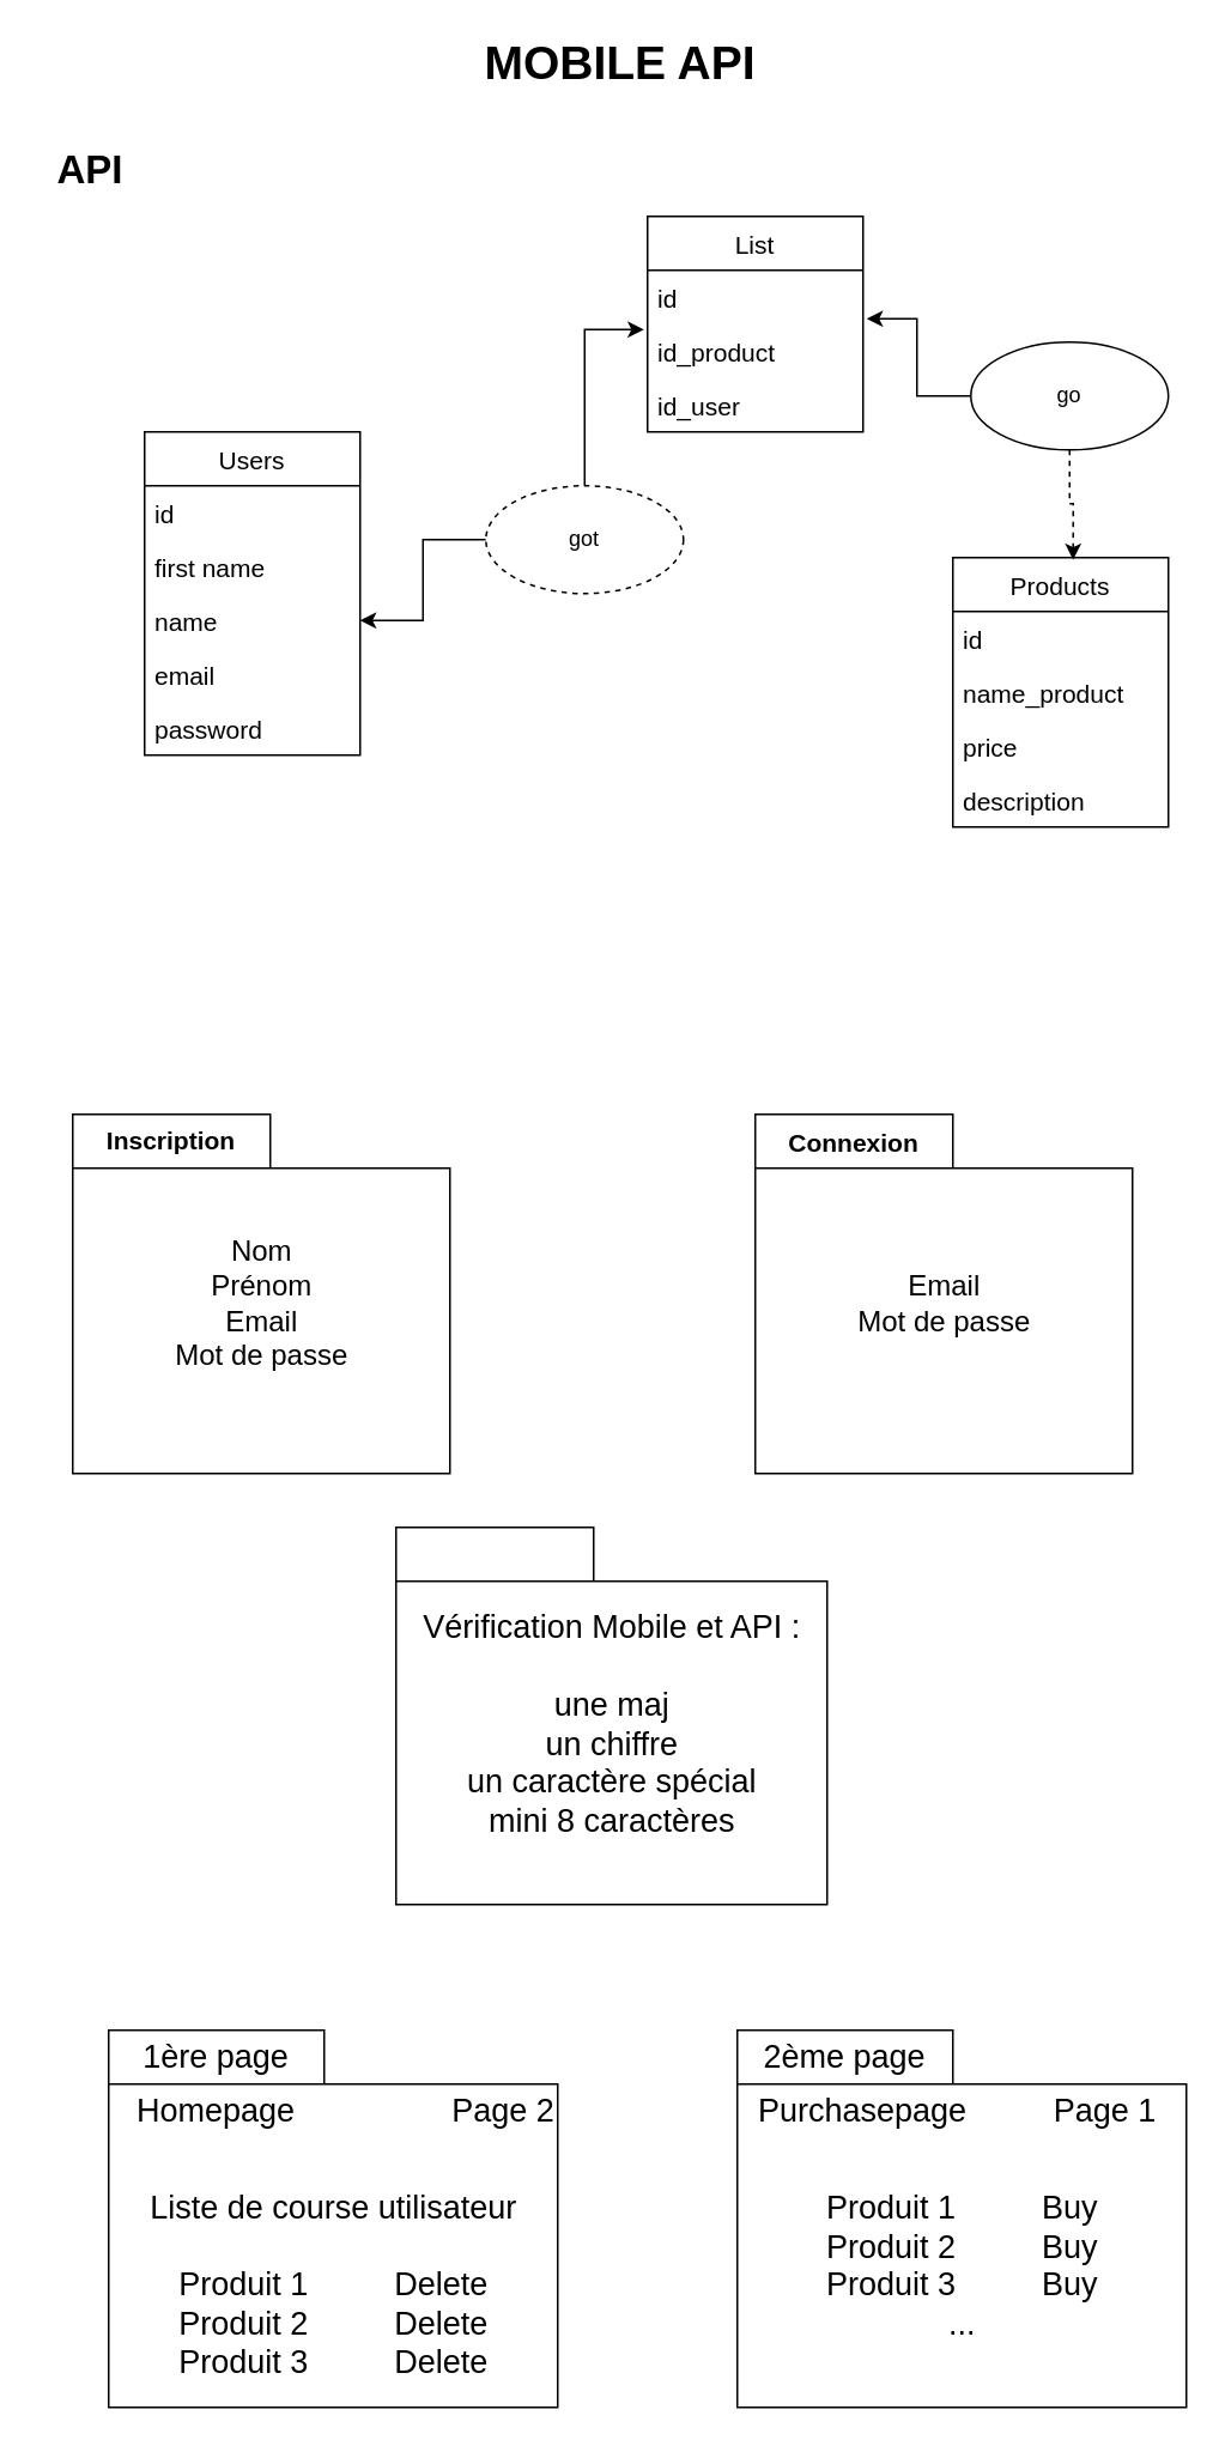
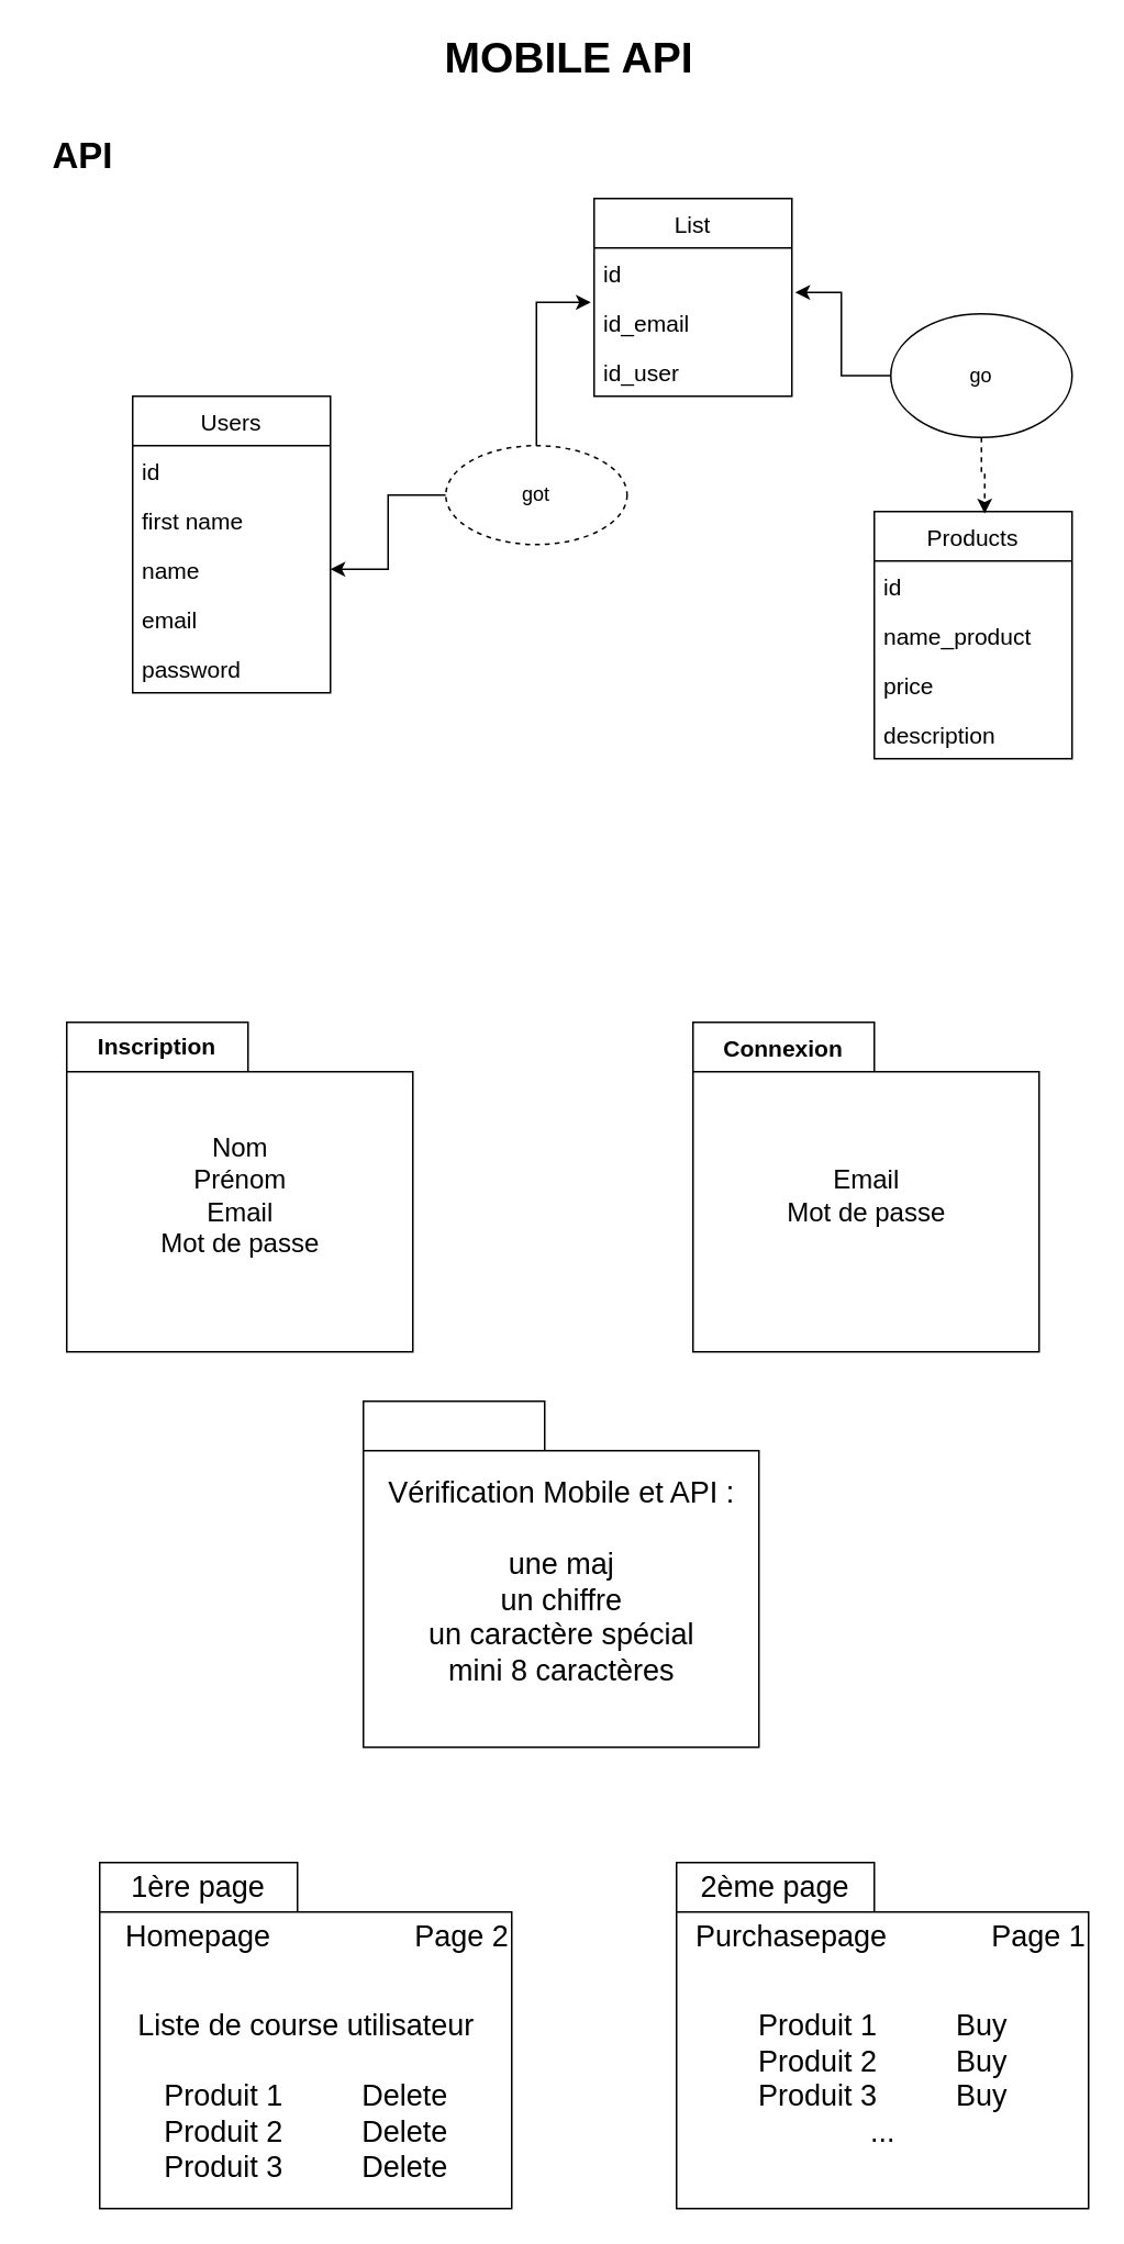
  <mxCell id="0" />
  <mxCell id="1" parent="0" />
  <mxCell id="2" value="&lt;b&gt;&lt;font style=&quot;font-size: 26px;&quot;&gt;MOBILE API&lt;/font&gt;&lt;/b&gt;" style="text;html=1;strokeColor=none;fillColor=none;align=center;verticalAlign=middle;whiteSpace=wrap;rounded=0;" parent="1" vertex="1"><mxGeometry x="260" y="20" width="170" height="30" as="geometry" /></mxCell>
  <mxCell id="3" value="&lt;font style=&quot;&quot;&gt;&lt;b style=&quot;&quot;&gt;&lt;font style=&quot;font-size: 22px;&quot;&gt;API&lt;/font&gt;&lt;/b&gt;&lt;br&gt;&lt;/font&gt;" style="text;html=1;strokeColor=none;fillColor=none;align=center;verticalAlign=middle;whiteSpace=wrap;rounded=0;fontSize=20;" parent="1" vertex="1"><mxGeometry x="20" y="80" width="60" height="30" as="geometry" /></mxCell>
  <mxCell id="4" value="Users" style="swimlane;fontStyle=0;childLayout=stackLayout;horizontal=1;startSize=30;horizontalStack=0;resizeParent=1;resizeParentMax=0;resizeLast=0;collapsible=1;marginBottom=0;fontSize=14;" parent="1" vertex="1"><mxGeometry x="80" y="240" width="120" height="180" as="geometry"><mxRectangle x="170" y="230" width="80" height="30" as="alternateBounds" /></mxGeometry></mxCell>
  <mxCell id="5" value="id" style="text;strokeColor=none;fillColor=none;align=left;verticalAlign=middle;spacingLeft=4;spacingRight=4;overflow=hidden;points=[[0,0.5],[1,0.5]];portConstraint=eastwest;rotatable=0;fontSize=14;" parent="4" vertex="1"><mxGeometry y="30" width="120" height="30" as="geometry" /></mxCell>
  <mxCell id="6" value="first name" style="text;strokeColor=none;fillColor=none;align=left;verticalAlign=middle;spacingLeft=4;spacingRight=4;overflow=hidden;points=[[0,0.5],[1,0.5]];portConstraint=eastwest;rotatable=0;fontSize=14;" parent="4" vertex="1"><mxGeometry y="60" width="120" height="30" as="geometry" /></mxCell>
  <mxCell id="7" value="name" style="text;strokeColor=none;fillColor=none;align=left;verticalAlign=middle;spacingLeft=4;spacingRight=4;overflow=hidden;points=[[0,0.5],[1,0.5]];portConstraint=eastwest;rotatable=0;fontSize=14;" parent="4" vertex="1"><mxGeometry y="90" width="120" height="30" as="geometry" /></mxCell>
  <mxCell id="8" value="email" style="text;strokeColor=none;fillColor=none;align=left;verticalAlign=middle;spacingLeft=4;spacingRight=4;overflow=hidden;points=[[0,0.5],[1,0.5]];portConstraint=eastwest;rotatable=0;fontSize=14;" parent="4" vertex="1"><mxGeometry y="120" width="120" height="30" as="geometry" /></mxCell>
  <mxCell id="9" value="password" style="text;strokeColor=none;fillColor=none;align=left;verticalAlign=middle;spacingLeft=4;spacingRight=4;overflow=hidden;points=[[0,0.5],[1,0.5]];portConstraint=eastwest;rotatable=0;fontSize=14;" parent="4" vertex="1"><mxGeometry y="150" width="120" height="30" as="geometry" /></mxCell>
  <mxCell id="10" value="&lt;span style=&quot;font-weight: normal; font-size: 16px;&quot;&gt;Nom&lt;br&gt;Prénom&lt;br&gt;Email&lt;br&gt;Mot de passe&lt;/span&gt;" style="shape=folder;fontStyle=1;spacingTop=10;tabWidth=110;tabHeight=30;tabPosition=left;html=1;fontSize=14;" parent="1" vertex="1"><mxGeometry x="40" y="620" width="210" height="200" as="geometry" /></mxCell>
  <mxCell id="11" value="&lt;b&gt;Inscription&lt;/b&gt;" style="text;html=1;strokeColor=none;fillColor=none;align=center;verticalAlign=middle;whiteSpace=wrap;rounded=0;fontSize=14;" parent="1" vertex="1"><mxGeometry x="40" y="620" width="110" height="30" as="geometry" /></mxCell>
  <mxCell id="12" value="&lt;span style=&quot;font-weight: normal; font-size: 16px;&quot;&gt;Email&lt;br&gt;Mot de passe&lt;/span&gt;" style="shape=folder;fontStyle=1;spacingTop=10;tabWidth=110;tabHeight=30;tabPosition=left;html=1;fontSize=14;" parent="1" vertex="1"><mxGeometry x="420" y="620" width="210" height="200" as="geometry" /></mxCell>
  <mxCell id="13" value="&lt;font style=&quot;font-size: 14px;&quot;&gt;&lt;b&gt;Connexion&lt;/b&gt;&lt;/font&gt;" style="text;html=1;strokeColor=none;fillColor=none;align=center;verticalAlign=middle;whiteSpace=wrap;rounded=0;fontSize=16;" parent="1" vertex="1"><mxGeometry x="420" y="620" width="110" height="30" as="geometry" /></mxCell>
  <mxCell id="14" value="&lt;font style=&quot;font-size: 18px; font-weight: normal;&quot;&gt;Vérification Mobile et API :&lt;br&gt;&lt;br&gt;une maj&lt;br&gt;un chiffre&lt;br&gt;un caractère spécial&lt;br&gt;mini 8 caractères&lt;/font&gt;" style="shape=folder;fontStyle=1;spacingTop=10;tabWidth=110;tabHeight=30;tabPosition=left;html=1;fontSize=14;" parent="1" vertex="1"><mxGeometry x="220" y="850" width="240" height="210" as="geometry" /></mxCell>
  <mxCell id="15" value="&lt;span style=&quot;font-size: 18px; font-weight: 400;&quot;&gt;&lt;br&gt;&lt;br&gt;&lt;br&gt;Liste de course utilisateur&lt;br&gt;&lt;br&gt;Produit 1&amp;nbsp;&lt;span style=&quot;white-space: pre;&quot;&gt;&#09;&lt;/span&gt;&lt;span style=&quot;white-space: pre;&quot;&gt;&#09;&lt;/span&gt;Delete&lt;br&gt;Produit 2&amp;nbsp;&lt;span style=&quot;white-space: pre;&quot;&gt;&#09;&lt;/span&gt;&lt;span style=&quot;white-space: pre;&quot;&gt;&#09;&lt;/span&gt;Delete&lt;br&gt;Produit 3&amp;nbsp;&lt;span style=&quot;white-space: pre;&quot;&gt;&#09;&lt;/span&gt;&lt;span style=&quot;white-space: pre;&quot;&gt;&#09;&lt;/span&gt;Delete&lt;br&gt;&lt;/span&gt;" style="shape=folder;fontStyle=1;spacingTop=10;tabWidth=120;tabHeight=30;tabPosition=left;html=1;fontSize=14;" parent="1" vertex="1"><mxGeometry x="60" y="1130" width="250" height="210" as="geometry" /></mxCell>
  <mxCell id="16" value="1ère page" style="text;html=1;strokeColor=none;fillColor=none;align=center;verticalAlign=middle;whiteSpace=wrap;rounded=0;fontSize=18;" parent="1" vertex="1"><mxGeometry x="60" y="1130" width="120" height="30" as="geometry" /></mxCell>
  <mxCell id="17" value="&lt;span style=&quot;font-size: 18px; font-weight: 400;&quot;&gt;&lt;br&gt;&lt;br&gt;Produit 1&lt;span style=&quot;white-space: pre;&quot;&gt;&#09;&lt;/span&gt;&lt;span style=&quot;white-space: pre;&quot;&gt;&#09;&lt;/span&gt;Buy&lt;br&gt;Produit 2&lt;span style=&quot;white-space: pre;&quot;&gt;&#09;&lt;/span&gt;&lt;span style=&quot;white-space: pre;&quot;&gt;&#09;&lt;/span&gt;Buy&lt;br&gt;Produit 3&lt;span style=&quot;white-space: pre;&quot;&gt;&#09;&lt;/span&gt;&lt;span style=&quot;white-space: pre;&quot;&gt;&#09;&lt;/span&gt;Buy&lt;br&gt;...&lt;br&gt;&lt;/span&gt;" style="shape=folder;fontStyle=1;spacingTop=10;tabWidth=120;tabHeight=30;tabPosition=left;html=1;fontSize=14;" parent="1" vertex="1"><mxGeometry x="410" y="1130" width="250" height="210" as="geometry" /></mxCell>
  <mxCell id="18" value="2ème page" style="text;html=1;strokeColor=none;fillColor=none;align=center;verticalAlign=middle;whiteSpace=wrap;rounded=0;fontSize=18;" parent="1" vertex="1"><mxGeometry x="410" y="1130" width="120" height="30" as="geometry" /></mxCell>
  <mxCell id="19" value="Homepage" style="text;html=1;strokeColor=none;fillColor=none;align=center;verticalAlign=middle;whiteSpace=wrap;rounded=0;fontSize=18;" parent="1" vertex="1"><mxGeometry x="60" y="1160" width="120" height="30" as="geometry" /></mxCell>
  <mxCell id="20" value="Page 2" style="text;html=1;strokeColor=none;fillColor=none;align=center;verticalAlign=middle;whiteSpace=wrap;rounded=0;fontSize=18;" parent="1" vertex="1"><mxGeometry x="250" y="1160" width="60" height="30" as="geometry" /></mxCell>
- <mxCell id="21" value="Page 1" style="text;html=1;strokeColor=none;fillColor=none;align=center;verticalAlign=middle;whiteSpace=wrap;rounded=0;fontSize=18;" parent="1" vertex="1"><mxGeometry x="585" y="1160" width="60" height="30" as="geometry" /></mxCell>
+ <mxCell id="21" value="Page 1" style="text;html=1;strokeColor=none;fillColor=none;align=center;verticalAlign=middle;whiteSpace=wrap;rounded=0;fontSize=18;" parent="1" vertex="1"><mxGeometry x="600" y="1160" width="60" height="30" as="geometry" /></mxCell>
  <mxCell id="22" value="Purchasepage" style="text;html=1;strokeColor=none;fillColor=none;align=center;verticalAlign=middle;whiteSpace=wrap;rounded=0;fontSize=18;" parent="1" vertex="1"><mxGeometry x="410" y="1160" width="140" height="30" as="geometry" /></mxCell>
  <mxCell id="23" value="Products" style="swimlane;fontStyle=0;childLayout=stackLayout;horizontal=1;startSize=30;horizontalStack=0;resizeParent=1;resizeParentMax=0;resizeLast=0;collapsible=1;marginBottom=0;fontSize=14;" parent="1" vertex="1"><mxGeometry x="530" y="310" width="120" height="150" as="geometry"><mxRectangle x="170" y="230" width="80" height="30" as="alternateBounds" /></mxGeometry></mxCell>
  <mxCell id="24" value="id" style="text;strokeColor=none;fillColor=none;align=left;verticalAlign=middle;spacingLeft=4;spacingRight=4;overflow=hidden;points=[[0,0.5],[1,0.5]];portConstraint=eastwest;rotatable=0;fontSize=14;" parent="23" vertex="1"><mxGeometry y="30" width="120" height="30" as="geometry" /></mxCell>
  <mxCell id="25" value="name_product" style="text;strokeColor=none;fillColor=none;align=left;verticalAlign=middle;spacingLeft=4;spacingRight=4;overflow=hidden;points=[[0,0.5],[1,0.5]];portConstraint=eastwest;rotatable=0;fontSize=14;" parent="23" vertex="1"><mxGeometry y="60" width="120" height="30" as="geometry" /></mxCell>
  <mxCell id="26" value="price" style="text;strokeColor=none;fillColor=none;align=left;verticalAlign=middle;spacingLeft=4;spacingRight=4;overflow=hidden;points=[[0,0.5],[1,0.5]];portConstraint=eastwest;rotatable=0;fontSize=14;" parent="23" vertex="1"><mxGeometry y="90" width="120" height="30" as="geometry" /></mxCell>
  <mxCell id="27" value="description" style="text;strokeColor=none;fillColor=none;align=left;verticalAlign=middle;spacingLeft=4;spacingRight=4;overflow=hidden;points=[[0,0.5],[1,0.5]];portConstraint=eastwest;rotatable=0;fontSize=14;" parent="23" vertex="1"><mxGeometry y="120" width="120" height="30" as="geometry" /></mxCell>
  <mxCell id="28" value="List" style="swimlane;fontStyle=0;childLayout=stackLayout;horizontal=1;startSize=30;horizontalStack=0;resizeParent=1;resizeParentMax=0;resizeLast=0;collapsible=1;marginBottom=0;fontSize=14;" parent="1" vertex="1"><mxGeometry x="360" y="120" width="120" height="120" as="geometry"><mxRectangle x="170" y="230" width="80" height="30" as="alternateBounds" /></mxGeometry></mxCell>
  <mxCell id="29" value="id" style="text;strokeColor=none;fillColor=none;align=left;verticalAlign=middle;spacingLeft=4;spacingRight=4;overflow=hidden;points=[[0,0.5],[1,0.5]];portConstraint=eastwest;rotatable=0;fontSize=14;" parent="28" vertex="1"><mxGeometry y="30" width="120" height="30" as="geometry" /></mxCell>
- <mxCell id="30" value="id_product" style="text;strokeColor=none;fillColor=none;align=left;verticalAlign=middle;spacingLeft=4;spacingRight=4;overflow=hidden;points=[[0,0.5],[1,0.5]];portConstraint=eastwest;rotatable=0;fontSize=14;" parent="28" vertex="1"><mxGeometry y="60" width="120" height="30" as="geometry" /></mxCell>
+ <mxCell id="30" value="id_email" style="text;strokeColor=none;fillColor=none;align=left;verticalAlign=middle;spacingLeft=4;spacingRight=4;overflow=hidden;points=[[0,0.5],[1,0.5]];portConstraint=eastwest;rotatable=0;fontSize=14;" parent="28" vertex="1"><mxGeometry y="60" width="120" height="30" as="geometry" /></mxCell>
  <mxCell id="31" value="id_user" style="text;strokeColor=none;fillColor=none;align=left;verticalAlign=middle;spacingLeft=4;spacingRight=4;overflow=hidden;points=[[0,0.5],[1,0.5]];portConstraint=eastwest;rotatable=0;fontSize=14;" parent="28" vertex="1"><mxGeometry y="90" width="120" height="30" as="geometry" /></mxCell>
  <mxCell id="32" style="edgeStyle=orthogonalEdgeStyle;rounded=0;orthogonalLoop=1;jettySize=auto;html=1;entryX=1;entryY=0.5;entryDx=0;entryDy=0;" parent="1" source="34" target="7" edge="1"><mxGeometry relative="1" as="geometry" /></mxCell>
  <mxCell id="33" style="edgeStyle=orthogonalEdgeStyle;rounded=0;orthogonalLoop=1;jettySize=auto;html=1;entryX=-0.017;entryY=0.1;entryDx=0;entryDy=0;entryPerimeter=0;" parent="1" source="34" target="30" edge="1"><mxGeometry relative="1" as="geometry" /></mxCell>
  <mxCell id="34" value="got" style="ellipse;whiteSpace=wrap;html=1;dashed=1;" parent="1" vertex="1"><mxGeometry x="270" y="270" width="110" height="60" as="geometry" /></mxCell>
  <mxCell id="35" style="edgeStyle=orthogonalEdgeStyle;rounded=0;orthogonalLoop=1;jettySize=auto;html=1;entryX=0.558;entryY=0.008;entryDx=0;entryDy=0;entryPerimeter=0;dashed=1;" parent="1" source="37" target="23" edge="1"><mxGeometry relative="1" as="geometry" /></mxCell>
  <mxCell id="36" style="edgeStyle=orthogonalEdgeStyle;rounded=0;orthogonalLoop=1;jettySize=auto;html=1;entryX=1.017;entryY=-0.1;entryDx=0;entryDy=0;entryPerimeter=0;" parent="1" source="37" target="30" edge="1"><mxGeometry relative="1" as="geometry" /></mxCell>
- <mxCell id="37" value="go" style="ellipse;whiteSpace=wrap;html=1;" parent="1" vertex="1"><mxGeometry x="540" y="190" width="110" height="60" as="geometry" /></mxCell>
+ <mxCell id="37" value="go" style="ellipse;whiteSpace=wrap;html=1;" parent="1" vertex="1"><mxGeometry x="540" y="190" width="110" height="75" as="geometry" /></mxCell>
